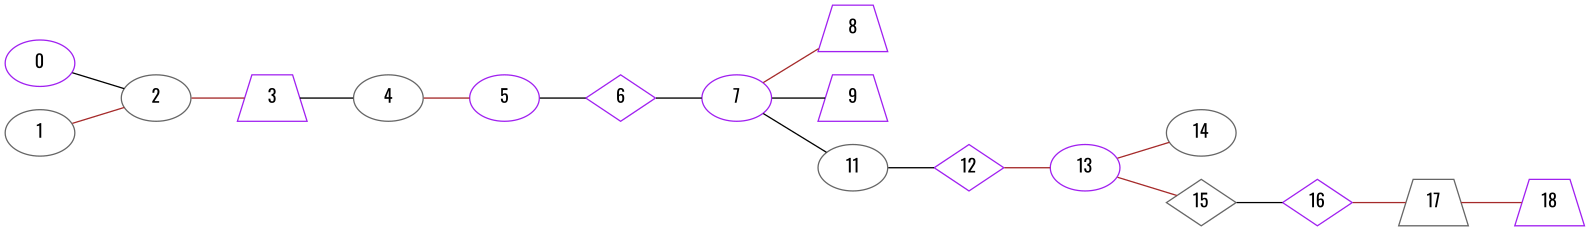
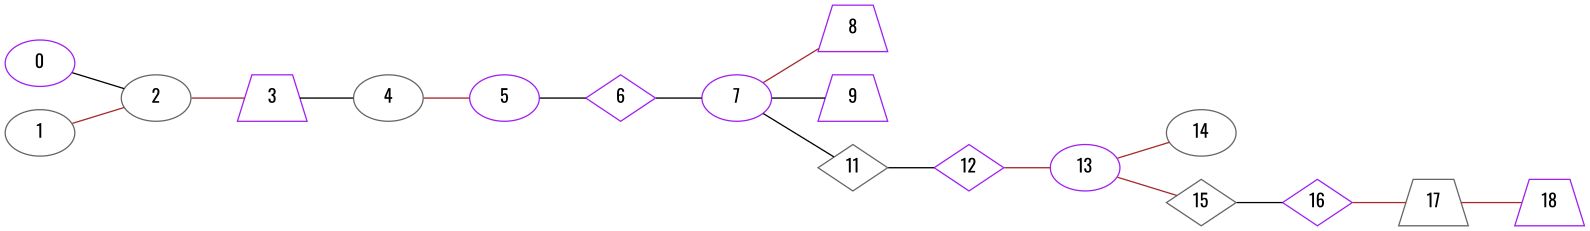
  graph {
    fontname=Oswald
    rankdir=LR
    node [color=purple fontname=Oswald shape=ellipse]
    edge [color=brown fontname=Oswald]
    2 [color=gray40]
    0
    1 [color=gray40]
    3 [shape=trapezium]
    4 [color=gray40]
    5
    6 [shape=diamond]
    7
    8 [shape=trapezium]
    9 [shape=trapezium]
-   11 [color=gray40]
+   11 [color=gray40 shape=diamond]
    12 [shape=diamond]
    13
    14 [color=gray40]
    15 [color=gray40 shape=diamond]
    16 [shape=diamond]
    17 [color=gray40 shape=trapezium]
    18 [shape=trapezium]
    2 -- 3
    0 -- 2 [color=black]
    1 -- 2
    3 -- 4 [color=black]
    4 -- 5
    5 -- 6 [color=black]
    6 -- 7 [color=black]
    7 -- 8
    7 -- 9 [color=black]
    7 -- 11 [color=black]
    11 -- 12 [color=black]
    12 -- 13
    13 -- 14
    13 -- 15
    15 -- 16 [color=black]
    16 -- 17
    17 -- 18
  }
